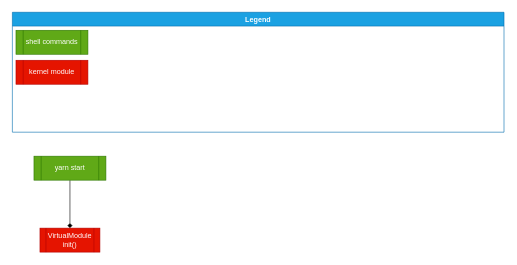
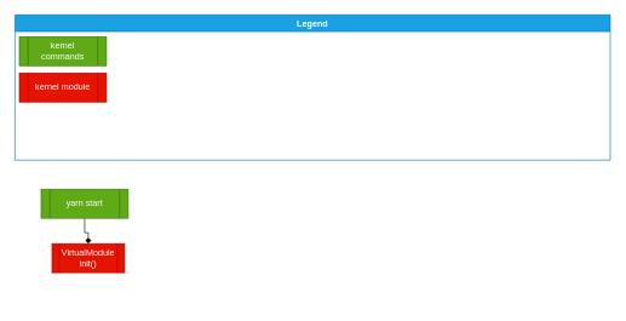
  <mxCell id="0" />
  <mxCell id="1" parent="0" />
  <mxCell id="2" value="" style="edgeStyle=orthogonalEdgeStyle;rounded=0;orthogonalLoop=1;jettySize=auto;html=1;entryX=0.5;entryY=0;entryDx=0;entryDy=0;endArrow=diamond;" parent="1" source="3" target="4" edge="1"><mxGeometry relative="1" as="geometry" /></mxCell>
  <mxCell id="3" value="yarn start" style="shape=process;whiteSpace=wrap;html=1;backgroundOutline=1;shadow=0;fontFamily=Helvetica;fontSize=12;fontColor=#ffffff;align=center;strokeColor=#2D7600;strokeWidth=1;fillColor=#60a917;" parent="1" vertex="1"><mxGeometry x="56" y="260" width="120" height="40" as="geometry" /></mxCell>
- <mxCell id="4" value="VirtualModule init()" style="shape=process;whiteSpace=wrap;html=1;backgroundOutline=1;shadow=0;fontFamily=Helvetica;fontSize=12;fontColor=#ffffff;align=center;strokeColor=#B20000;strokeWidth=1;fillColor=#e51400;" parent="1" vertex="1"><mxGeometry x="66" y="380" width="100" height="40" as="geometry" /></mxCell>
+ <mxCell id="4" value="VirtualModule init()" style="shape=process;whiteSpace=wrap;html=1;backgroundOutline=1;shadow=0;fontFamily=Helvetica;fontSize=12;fontColor=#ffffff;align=center;strokeColor=#B20000;strokeWidth=1;fillColor=#e51400;" parent="1" vertex="1"><mxGeometry x="71" y="335" width="100" height="40" as="geometry" /></mxCell>
  <mxCell id="5" value="Legend" style="swimlane;fillColor=#1ba1e2;fontColor=#ffffff;strokeColor=#006EAF;" parent="1" vertex="1"><mxGeometry x="20" width="820" height="200" as="geometry" y="20"><mxRectangle x="4" y="-200" width="80" height="30" as="alternateBounds" /></mxGeometry></mxCell>
- <mxCell id="6" value="shell commands" style="shape=process;whiteSpace=wrap;html=1;backgroundOutline=1;shadow=0;fontFamily=Helvetica;fontSize=12;fontColor=#ffffff;align=center;strokeColor=#2D7600;strokeWidth=1;fillColor=#60a917;" parent="5" vertex="1"><mxGeometry x="6" y="30" width="120" height="40" as="geometry" /></mxCell>
+ <mxCell id="6" value="kernel commands" style="shape=process;whiteSpace=wrap;html=1;backgroundOutline=1;shadow=0;fontFamily=Helvetica;fontSize=12;fontColor=#ffffff;align=center;strokeColor=#2D7600;strokeWidth=1;fillColor=#60a917;" parent="5" vertex="1"><mxGeometry x="6" y="30" width="120" height="40" as="geometry" /></mxCell>
  <mxCell id="7" value="kernel module" style="shape=process;whiteSpace=wrap;html=1;backgroundOutline=1;shadow=0;fontFamily=Helvetica;fontSize=12;fontColor=#ffffff;align=center;strokeColor=#B20000;strokeWidth=1;fillColor=#e51400;" parent="5" vertex="1"><mxGeometry x="6" y="80" width="120" height="40" as="geometry" /></mxCell>
